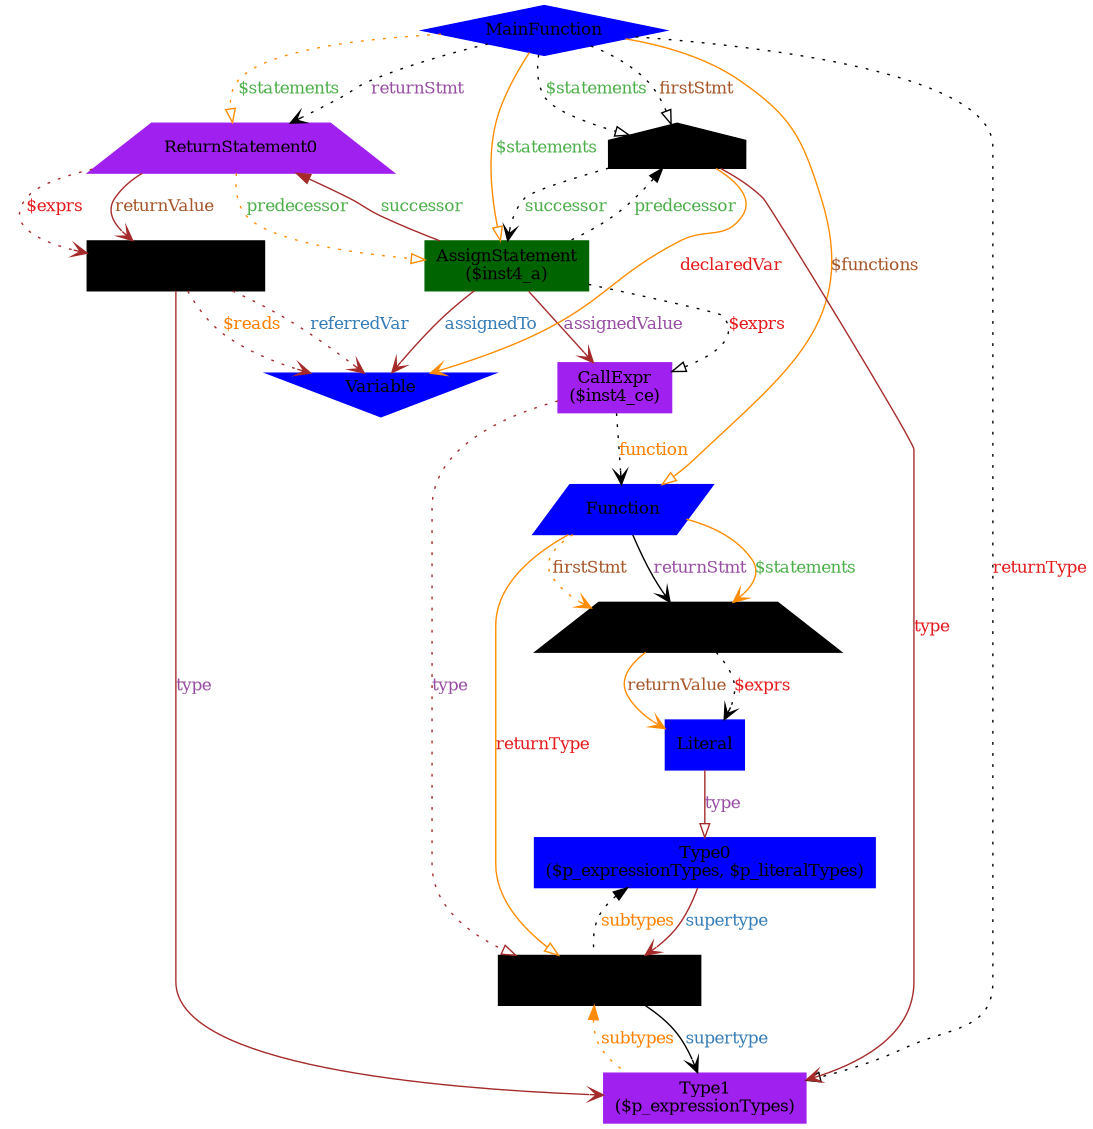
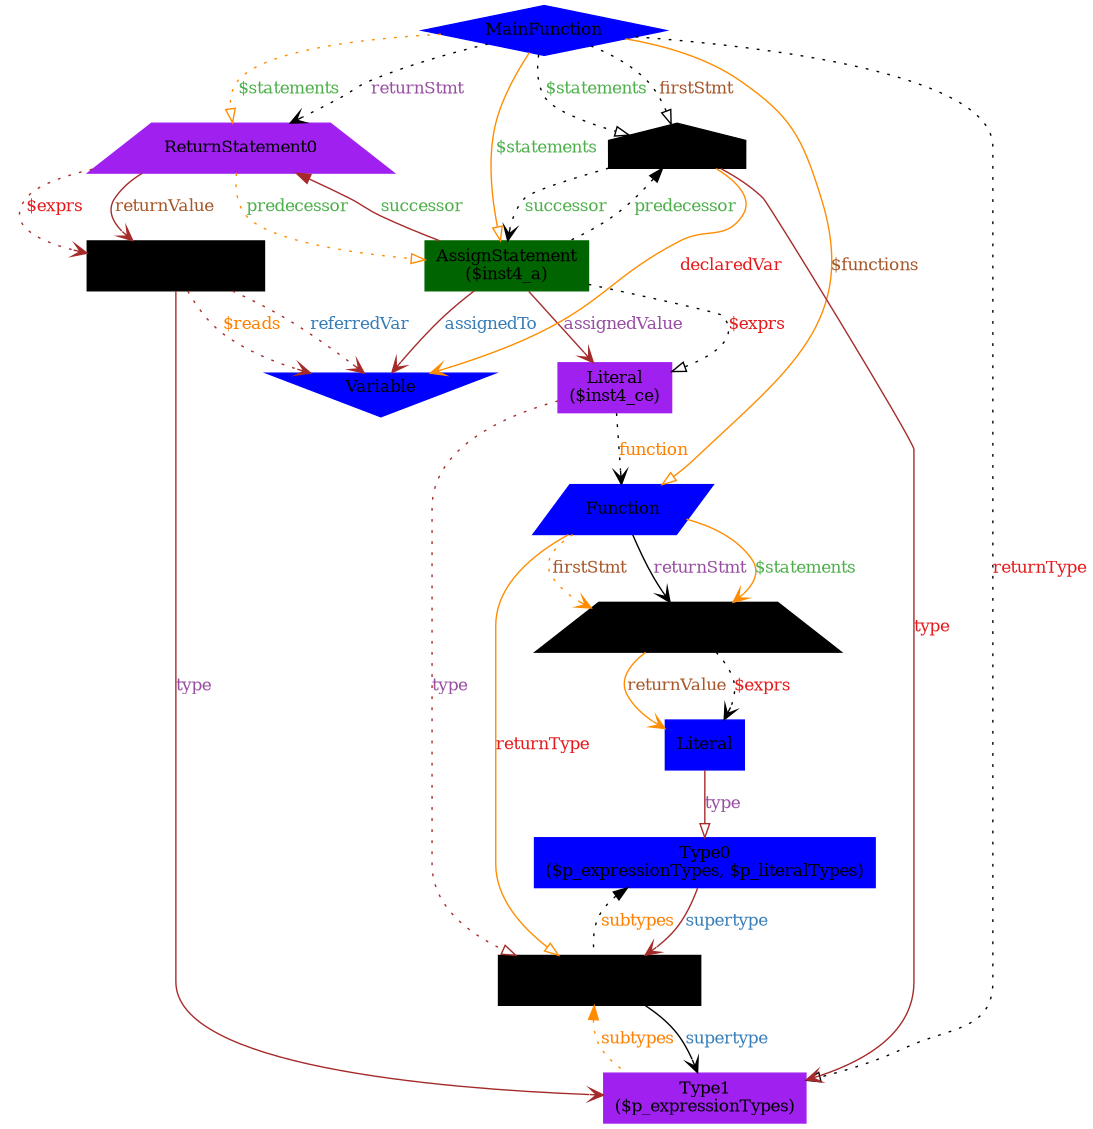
  digraph {
    fontsize=12
    rankdir=TB
    node [color=blue fontcolor="#000000" fontsize=12 shape=box style="filled, solid"]
    edge [color=black dir=forward fontcolor="#4daf4a" fontsize=12 style=dotted uuid="<Function, ReturnStatement1>" weight=1 arrowhead=vee]
    n1 [color=darkgreen label="AssignStatement\n($inst4_a)" uuid=AssignStatement]
-   n2 [color=purple label="CallExpr\n($inst4_ce)" uuid=CallExpr]
+   n2 [color=purple label="Literal\n($inst4_ce)" uuid=CallExpr]
    n3 [label=Variable shape=invtriangle uuid=Variable]
    n4 [label=Function shape=parallelogram uuid=Function]
    n5 [color=black label="Type2\n($p_expressionTypes)" uuid=Type2]
    n6 [color=purple label=ReturnStatement0 shape=trapezium uuid=ReturnStatement0]
    n7 [color=black label=VariableReference uuid=VariableReference]
    n8 [color=purple label="Type1\n($p_expressionTypes)" uuid=Type1]
    n9 [color=black label=ReturnStatement1 shape=trapezium uuid=ReturnStatement1]
    n10 [label=Literal uuid=Literal]
    n11 [label="Type0\n($p_expressionTypes, $p_literalTypes)" uuid=Type0]
    n12 [label=MainFunction shape=diamond uuid=MainFunction]
    n13 [color=black label=VarDecl shape=house uuid=VarDecl]
    n1 -> n2 [fontcolor="#e41a1c" label="$exprs" uuid="<AssignStatement, CallExpr>" arrowhead=onormal]
    n1 -> n2 [color=brown fontcolor="#984ea3" label=assignedValue style=solid uuid="<AssignStatement, CallExpr>"]
    n1 -> n3 [color=brown fontcolor="#377eb8" label=assignedTo style=solid uuid="<AssignStatement, Variable>"]
    n2 -> n4 [fontcolor="#ff7f00" label=function uuid="<CallExpr, Function>"]
    n2 -> n5 [color=brown fontcolor="#984ea3" label=type uuid="<CallExpr, Type2>" arrowhead=onormal]
    n4 -> n5 [color=darkorange fontcolor="#e41a1c" label=returnType style=solid uuid="<Function, Type2>" arrowhead=onormal]
    n4 -> n9 [color=darkorange label="$statements" style=solid]
    n4 -> n9 [color=darkorange fontcolor="#a65628" label=firstStmt]
    n4 -> n9 [fontcolor="#984ea3" label=returnStmt style=solid]
    n5 -> n8 [color=darkorange dir=back fontcolor="#ff7f00" label=subtypes uuid="<Type1, Type2>" arrowhead=""]
    n5 -> n8 [fontcolor="#377eb8" label=supertype style=solid uuid="<Type2, Type1>"]
    n6 -> n1 [color=darkorange label=predecessor uuid="<ReturnStatement0, AssignStatement>" arrowhead=onormal]
    n6 -> n1 [color=brown dir=back label=successor style=solid uuid="<AssignStatement, ReturnStatement0>" arrowhead=""]
    n6 -> n7 [color=brown fontcolor="#e41a1c" label="$exprs" uuid="<ReturnStatement0, VariableReference>"]
    n6 -> n7 [color=brown fontcolor="#a65628" label=returnValue style=solid uuid="<ReturnStatement0, VariableReference>"]
    n7 -> n3 [color=brown fontcolor="#ff7f00" label="$reads" uuid="<VariableReference, Variable>"]
    n7 -> n3 [color=brown fontcolor="#377eb8" label=referredVar uuid="<VariableReference, Variable>"]
    n7 -> n8 [color=brown fontcolor="#984ea3" label=type style=solid uuid="<VariableReference, Type1>"]
    n9 -> n10 [fontcolor="#e41a1c" label="$exprs" uuid="<ReturnStatement1, Literal>"]
    n9 -> n10 [color=darkorange fontcolor="#a65628" label=returnValue style=solid uuid="<ReturnStatement1, Literal>"]
    n10 -> n11 [color=brown fontcolor="#984ea3" label=type style=solid uuid="<Literal, Type0>" arrowhead=onormal]
    n11 -> n5 [dir=back fontcolor="#ff7f00" label=subtypes uuid="<Type2, Type0>" arrowhead=""]
    n11 -> n5 [color=brown fontcolor="#377eb8" label=supertype style=solid uuid="<Type0, Type2>"]
    n12 -> n1 [color=darkorange label="$statements" style=solid uuid="<MainFunction, AssignStatement>" arrowhead=onormal]
    n12 -> n4 [color=darkorange fontcolor="#a65628" label="$functions" style=solid uuid="<MainFunction, Function>" arrowhead=onormal]
    n12 -> n6 [color=darkorange label="$statements" uuid="<MainFunction, ReturnStatement0>" arrowhead=onormal]
    n12 -> n6 [fontcolor="#984ea3" label=returnStmt uuid="<MainFunction, ReturnStatement0>"]
    n12 -> n8 [fontcolor="#e41a1c" label=returnType uuid="<MainFunction, Type1>" arrowhead=onormal]
    n12 -> n13 [label="$statements" uuid="<MainFunction, VarDecl>" arrowhead=onormal]
    n12 -> n13 [fontcolor="#a65628" label=firstStmt uuid="<MainFunction, VarDecl>" arrowhead=onormal]
    n13 -> n1 [dir=back label=predecessor uuid="<AssignStatement, VarDecl>" arrowhead=""]
    n13 -> n1 [label=successor uuid="<VarDecl, AssignStatement>"]
    n13 -> n3 [color=darkorange fontcolor="#e41a1c" label=declaredVar style=solid uuid="<VarDecl, Variable>"]
    n13 -> n8 [color=brown fontcolor="#e41a1c" label=type style=solid uuid="<VarDecl, Type1>"]
  }
